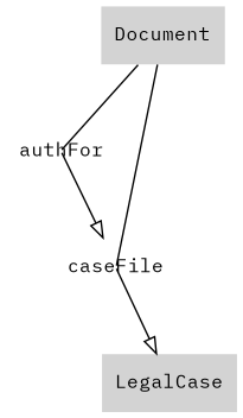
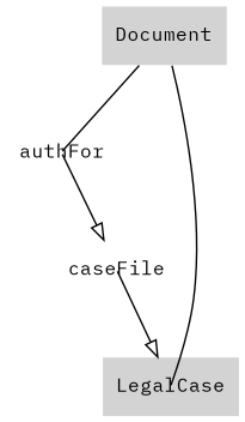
  digraph {
    fontname="IBM Plex Mono"
    node [fontname="IBM Plex Mono" fontsize=12 shape=plaintext]
    edge [arrowhead=none arrowtail=none fontname="IBM Plex Mono"]
    n1 [label=Document style=filled]
    n2 [bgcolor=white label=authFor]
    n3 [bgcolor=white label=caseFile]
    n4 [label=LegalCase style=filled]
    n1 -> n2 [dir=both headclip=false]
-   n1 -> n3 [dir=both headclip=false]
+   n1 -> n4 [dir=both headclip=false]
    n2 -> n3 [arrowhead=onormal tailclip=false]
    n3 -> n4 [arrowhead=onormal tailclip=false]
  }
